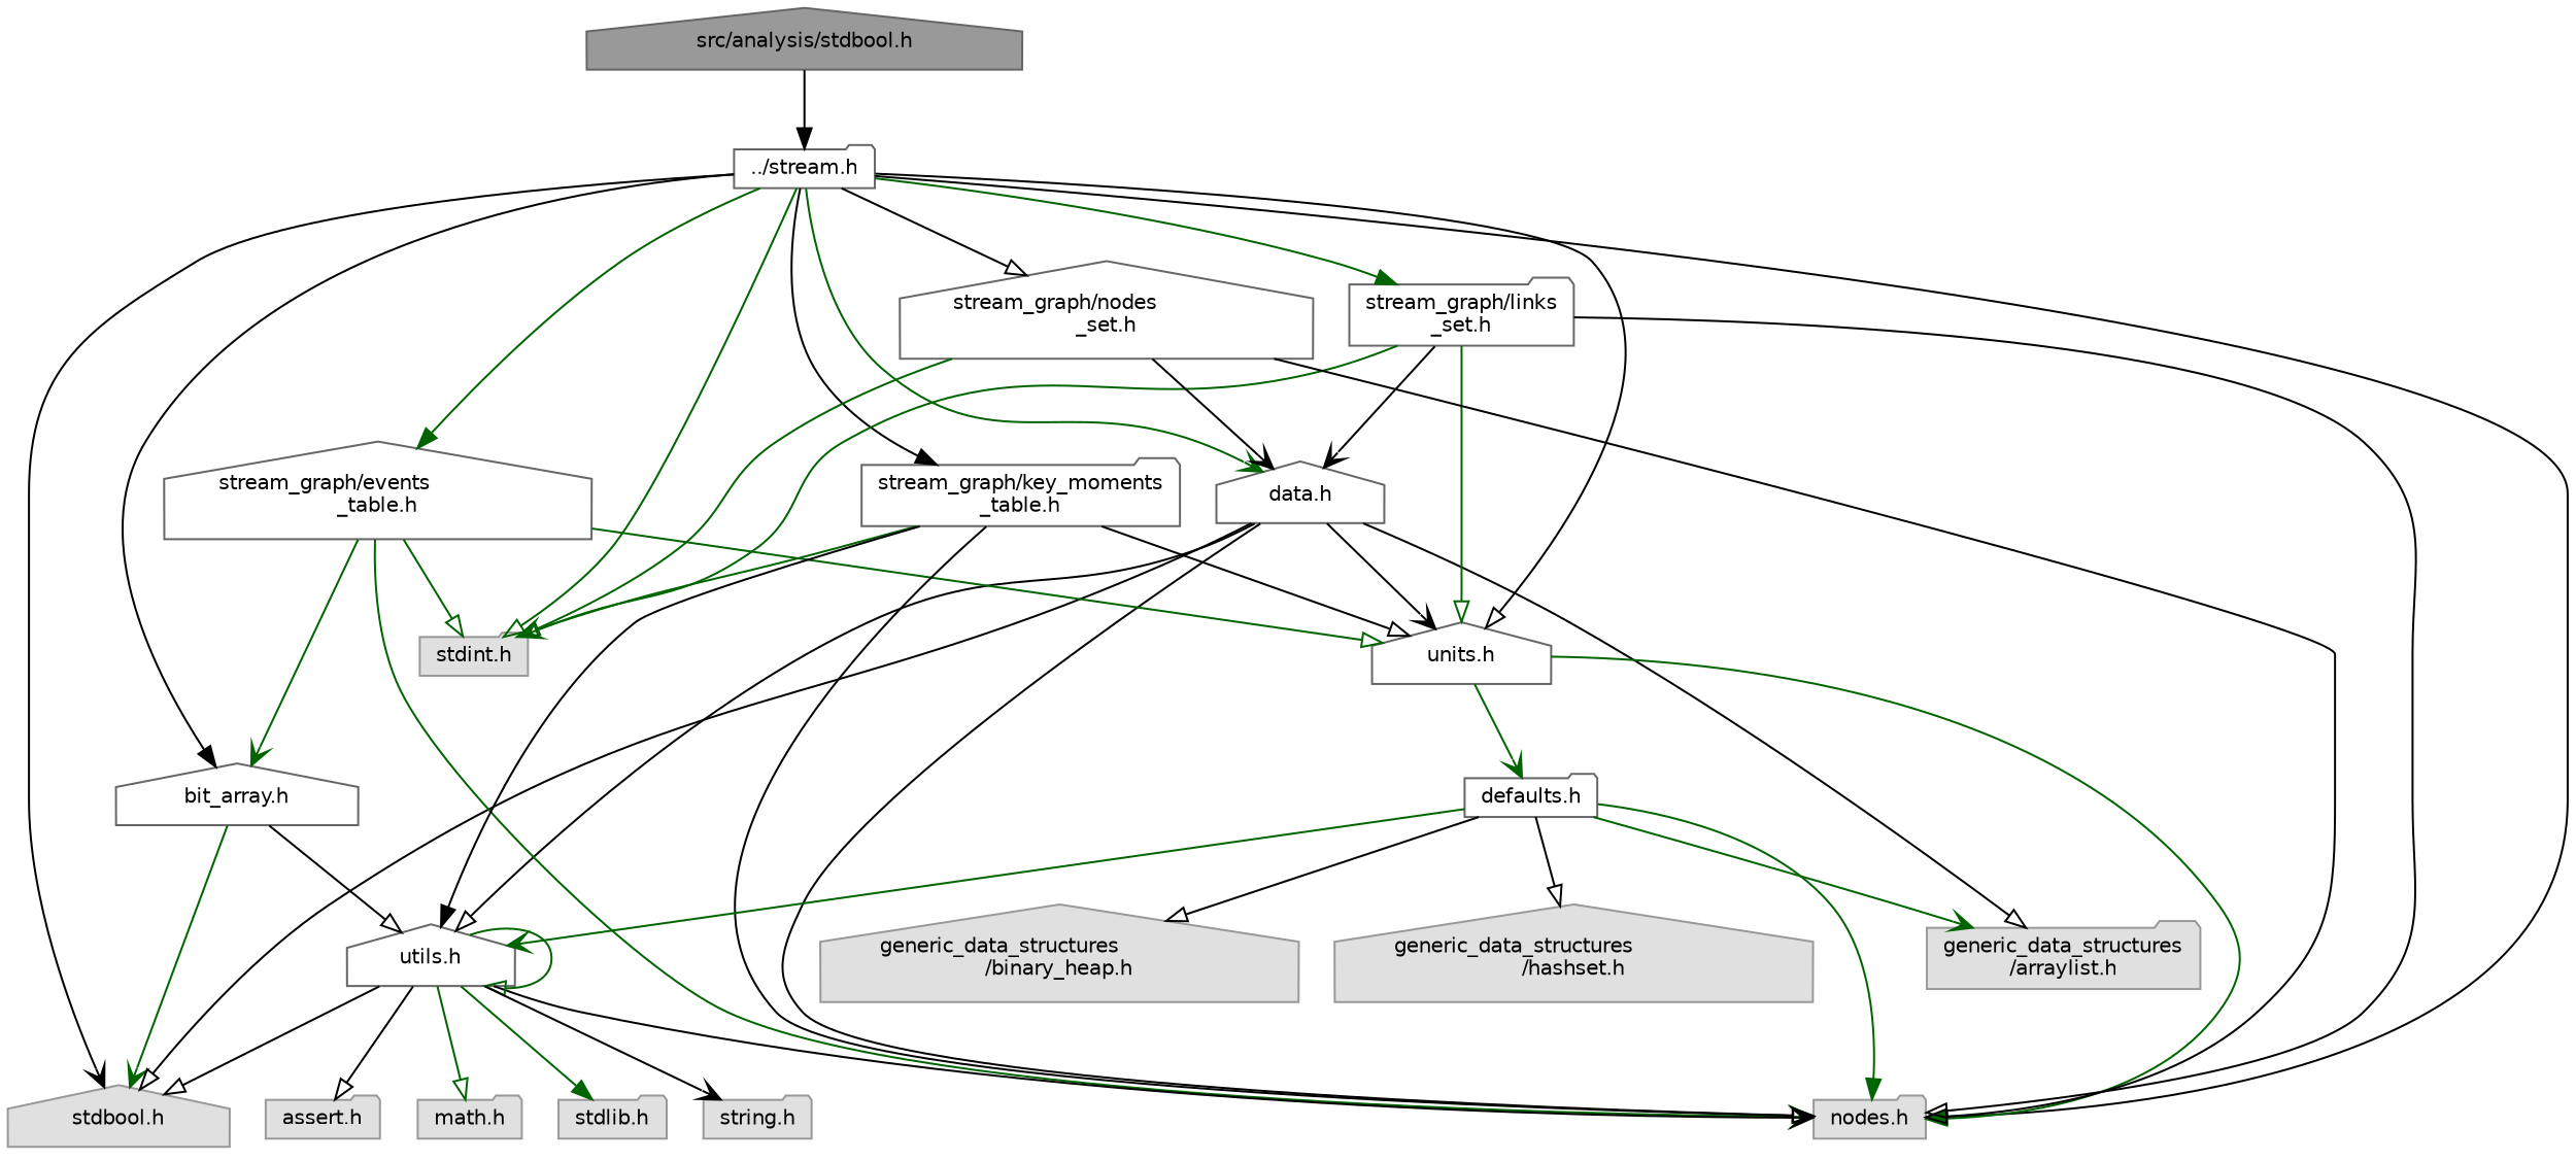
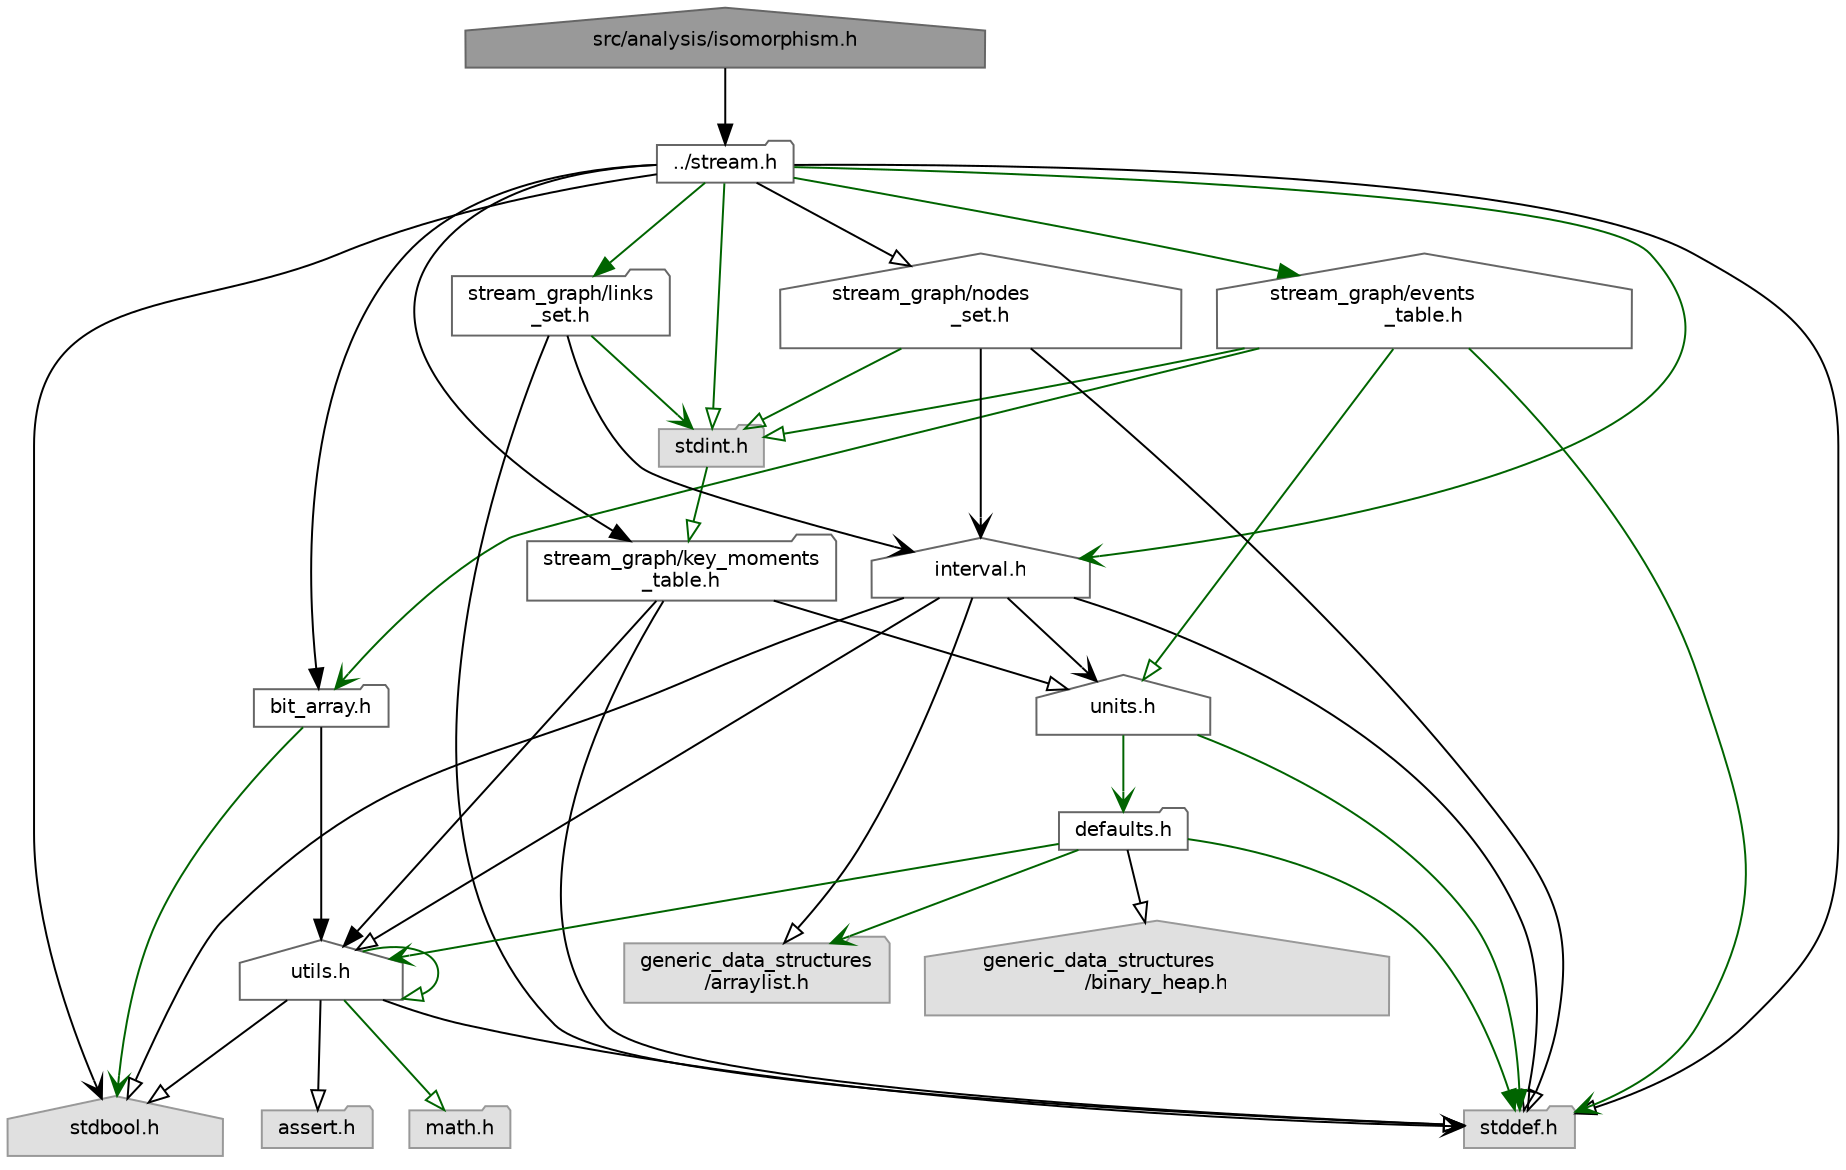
  digraph {
    node [color=grey40 fillcolor=white fontname=Helvetica fontsize=10 shape=folder style=filled]
    edge [arrowhead=onormal color=black fontname=Helvetica fontsize=10 labelfontname=Helvetica labelfontsize=10 style=solid]
-   n1 [color=gray40 fillcolor=grey60 fontcolor=black height=0.2 label="src/analysis/stdbool.h" shape=house width=0.4]
+   n1 [color=gray40 fillcolor=grey60 fontcolor=black height=0.2 label="src/analysis/isomorphism.h" shape=house width=0.4]
    n2 [height=0.2 label="../stream.h" width=0.4]
-   n3 [height=0.2 label="bit_array.h" shape=house width=0.4]
+   n3 [height=0.2 label="bit_array.h" width=0.4]
    n4 [color=grey60 fillcolor="#E0E0E0" height=0.2 label="stdbool.h" shape=house width=0.4]
-   n5 [color=grey60 fillcolor="#E0E0E0" height=0.2 label="nodes.h" width=0.4]
-   n6 [height=0.2 label="data.h" shape=house width=0.4]
+   n5 [color=grey60 fillcolor="#E0E0E0" height=0.2 label="stddef.h" width=0.4]
+   n6 [height=0.2 label="interval.h" shape=house width=0.4]
    n7 [height=0.2 label="units.h" shape=house width=0.4]
    n8 [height=0.2 label="stream_graph/events\l_table.h" shape=house width=0.4]
    n9 [color=grey60 fillcolor="#E0E0E0" height=0.2 label="stdint.h" width=0.4]
    n10 [height=0.2 label="stream_graph/key_moments\l_table.h" width=0.4]
    n11 [height=0.2 label="stream_graph/links\l_set.h" width=0.4]
    n12 [height=0.2 label="stream_graph/nodes\l_set.h" shape=house width=0.4]
    n13 [height=0.2 label="utils.h" shape=house width=0.4]
    n14 [color=grey60 fillcolor="#E0E0E0" height=0.2 label="generic_data_structures\l/arraylist.h" width=0.4]
    n15 [height=0.2 label="defaults.h" width=0.4]
    n16 [color=grey60 fillcolor="#E0E0E0" height=0.2 label="assert.h" width=0.4]
    n17 [color=grey60 fillcolor="#E0E0E0" height=0.2 label="math.h" width=0.4]
-   n18 [color=grey60 fillcolor="#E0E0E0" height=0.2 label="stdlib.h" width=0.4]
-   n19 [color=grey60 fillcolor="#E0E0E0" height=0.2 label="string.h" width=0.4]
    n20 [color=grey60 fillcolor="#E0E0E0" height=0.2 label="generic_data_structures\l/binary_heap.h" shape=house width=0.4]
-   n21 [color=grey60 fillcolor="#E0E0E0" height=0.2 label="generic_data_structures\l/hashset.h" shape=house width=0.4]
    n1 -> n2 [arrowhead=normal]
    n2 -> n3 [arrowhead=normal]
    n2 -> n4 [arrowhead=vee]
    n2 -> n5
    n2 -> n6 [arrowhead=vee color=darkgreen]
-   n2 -> n7
    n2 -> n8 [arrowhead=normal color=darkgreen]
    n2 -> n9 [color=darkgreen]
    n2 -> n10 [arrowhead=normal]
    n2 -> n11 [arrowhead=normal color=darkgreen]
    n2 -> n12
    n3 -> n4 [arrowhead=vee color=darkgreen]
-   n3 -> n13
+   n3 -> n13 [arrowhead=normal]
    n6 -> n4
    n6 -> n5
    n6 -> n7 [arrowhead=vee]
    n6 -> n13
    n6 -> n14
    n7 -> n5 [arrowhead=normal color=darkgreen]
    n7 -> n15 [arrowhead=vee color=darkgreen]
    n8 -> n3 [arrowhead=vee color=darkgreen]
    n8 -> n5 [arrowhead=vee color=darkgreen]
    n8 -> n7 [color=darkgreen]
    n8 -> n9 [color=darkgreen]
    n10 -> n5
    n10 -> n7
-   n10 -> n9 [color=darkgreen]
+   n9 -> n10 [color=darkgreen]
    n10 -> n13 [arrowhead=normal]
    n11 -> n5
    n11 -> n6 [arrowhead=vee]
-   n11 -> n7 [color=darkgreen]
    n11 -> n9 [arrowhead=vee color=darkgreen]
    n12 -> n5
    n12 -> n6 [arrowhead=vee]
    n12 -> n9 [color=darkgreen]
    n13 -> n4
    n13 -> n5 [arrowhead=vee]
    n13 -> n13 [color=darkgreen]
    n13 -> n16
    n13 -> n17 [color=darkgreen]
-   n13 -> n18 [arrowhead=normal color=darkgreen]
-   n13 -> n19 [arrowhead=vee]
    n15 -> n5 [arrowhead=normal color=darkgreen]
    n15 -> n13 [arrowhead=vee color=darkgreen]
    n15 -> n14 [arrowhead=vee color=darkgreen]
    n15 -> n20
-   n15 -> n21
  }
